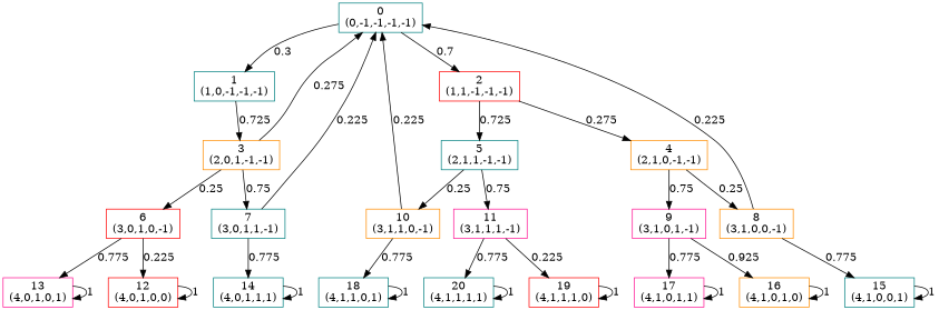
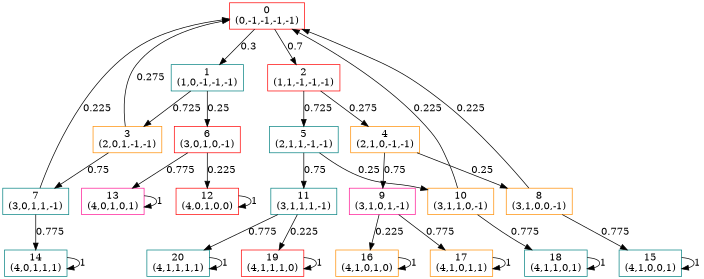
  digraph {
    node [color=teal shape=box]
-   n1 [label="0\n(0,-1,-1,-1,-1)"]
+   n1 [color=red label="0\n(0,-1,-1,-1,-1)"]
    n2 [label="1\n(1,0,-1,-1,-1)"]
    n3 [color=red label="2\n(1,1,-1,-1,-1)"]
    n4 [color=darkorange label="3\n(2,0,1,-1,-1)"]
    n5 [color=darkorange label="4\n(2,1,0,-1,-1)"]
    n6 [label="5\n(2,1,1,-1,-1)"]
    n7 [color=red label="6\n(3,0,1,0,-1)"]
    n8 [label="7\n(3,0,1,1,-1)"]
    n9 [color=darkorange label="8\n(3,1,0,0,-1)"]
    n10 [color=deeppink label="9\n(3,1,0,1,-1)"]
    n11 [color=darkorange label="10\n(3,1,1,0,-1)"]
-   n12 [color=deeppink label="11\n(3,1,1,1,-1)"]
+   n12 [label="11\n(3,1,1,1,-1)"]
    n13 [color=red label="12\n(4,0,1,0,0)"]
    n14 [color=deeppink label="13\n(4,0,1,0,1)"]
    n15 [label="14\n(4,0,1,1,1)"]
    n16 [label="15\n(4,1,0,0,1)"]
    n17 [color=darkorange label="16\n(4,1,0,1,0)"]
-   n18 [color=deeppink label="17\n(4,1,0,1,1)"]
+   n18 [color=darkorange label="17\n(4,1,0,1,1)"]
    n19 [label="18\n(4,1,1,0,1)"]
    n20 [color=red label="19\n(4,1,1,1,0)"]
    n21 [label="20\n(4,1,1,1,1)"]
    n1 -> n2 [label=0.3]
    n1 -> n3 [label=0.7]
    n2 -> n4 [label=0.725]
    n3 -> n5 [label=0.275]
    n3 -> n6 [label=0.725]
    n4 -> n1 [label=0.275]
-   n4 -> n7 [label=0.25]
+   n2 -> n7 [label=0.25]
    n4 -> n8 [label=0.75]
    n5 -> n9 [label=0.25]
    n5 -> n10 [label=0.75]
    n6 -> n11 [label=0.25]
    n6 -> n12 [label=0.75]
    n7 -> n13 [label=0.225]
    n7 -> n14 [label=0.775]
    n8 -> n1 [label=0.225]
    n8 -> n15 [label=0.775]
    n9 -> n1 [label=0.225]
    n9 -> n16 [label=0.775]
-   n10 -> n17 [label=0.925]
+   n10 -> n17 [label=0.225]
    n10 -> n18 [label=0.775]
    n11 -> n1 [label=0.225]
    n11 -> n19 [label=0.775]
    n12 -> n20 [label=0.225]
    n12 -> n21 [label=0.775]
    n13 -> n13 [label=1]
    n14 -> n14 [label=1]
    n15 -> n15 [label=1]
    n16 -> n16 [label=1]
    n17 -> n17 [label=1]
    n18 -> n18 [label=1]
    n19 -> n19 [label=1]
    n20 -> n20 [label=1]
    n21 -> n21 [label=1]
  }
